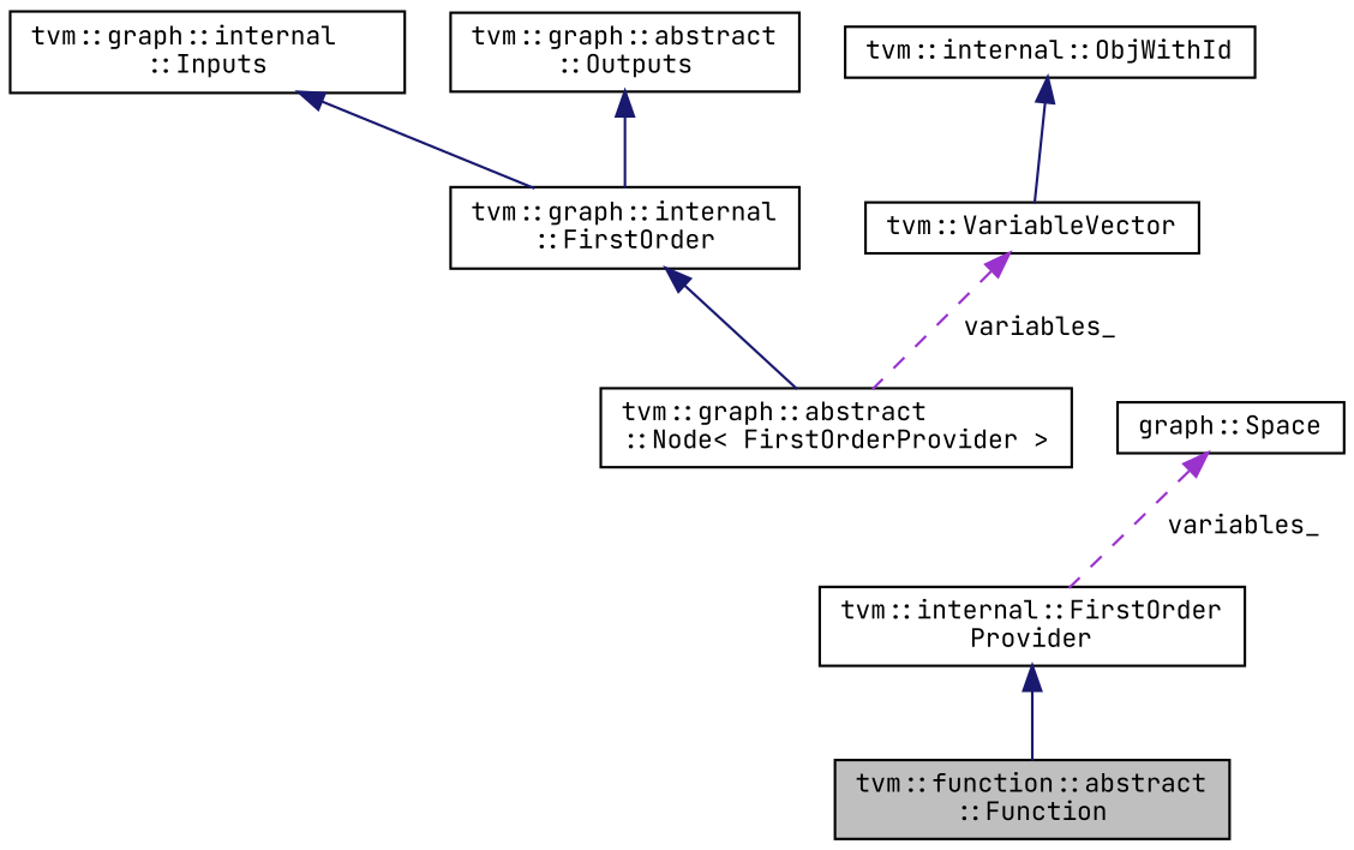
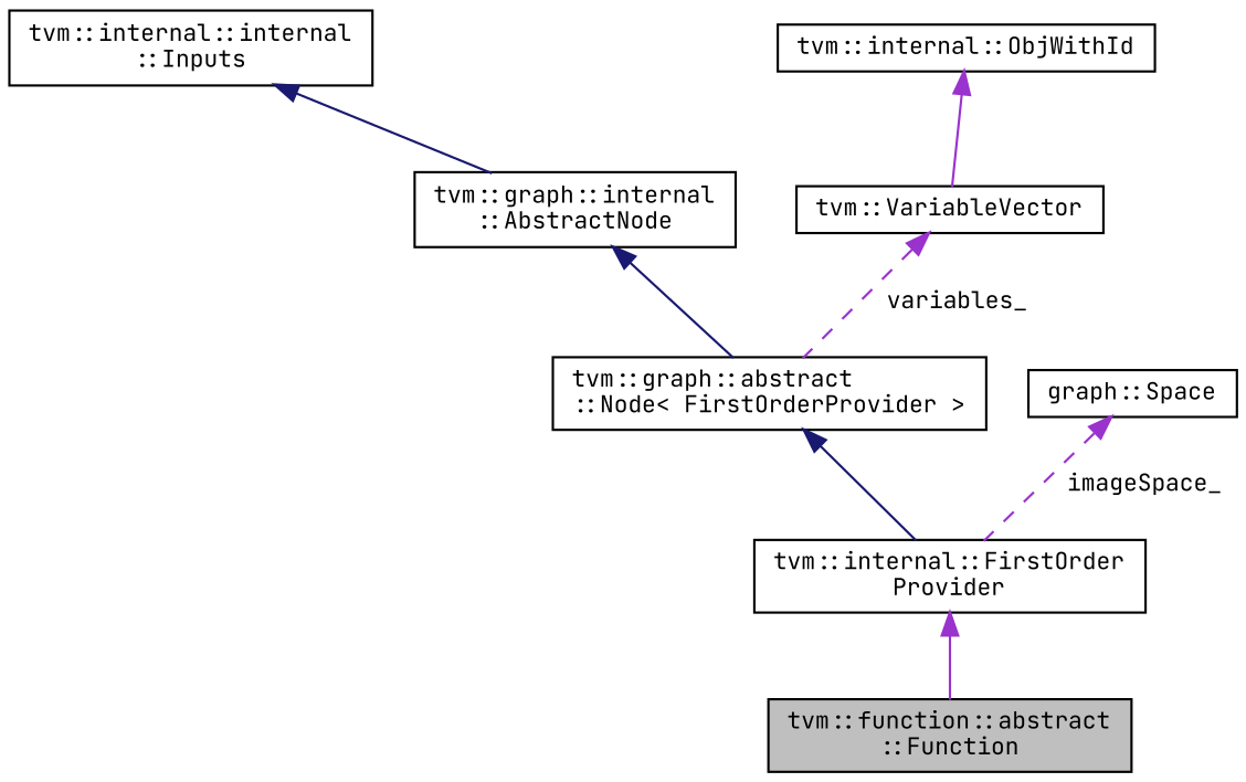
  digraph {
    fontname="JetBrains Mono"
    node [color=black fillcolor=white fontname="JetBrains Mono" fontsize=10 shape=record style=filled]
    edge [color=midnightblue dir=back fontname="JetBrains Mono" fontsize=10 labelfontname=Helvetica labelfontsize=10 style=solid]
    n1 [fillcolor=grey75 fontcolor=black height=0.2 label="tvm::function::abstract\l::Function" width=0.4]
    n2 [height=0.2 label="tvm::internal::FirstOrder\lProvider" width=0.4]
    n3 [height=0.2 label="tvm::graph::abstract\l::Node\< FirstOrderProvider \>" width=0.4]
-   n4 [height=0.2 label="tvm::graph::internal\l::FirstOrder" width=0.4]
-   n5 [height=0.2 label="tvm::graph::internal\l::Inputs" width=0.4]
-   n6 [height=0.2 label="tvm::graph::abstract\l::Outputs" width=0.4]
+   n4 [height=0.2 label="tvm::graph::internal\l::AbstractNode" width=0.4]
+   n5 [height=0.2 label="tvm::internal::internal\l::Inputs" width=0.4]
    n7 [height=0.2 label="graph::Space" width=0.4]
    n8 [height=0.2 label="tvm::VariableVector" width=0.4]
    n9 [height=0.2 label="tvm::internal::ObjWithId" width=0.4]
-   n2 -> n1
+   n2 -> n1 [color=darkorchid3]
+   n3 -> n2
    n4 -> n3
    n5 -> n4
-   n6 -> n4
-   n7 -> n2 [color=darkorchid3 label=" variables_" style=dashed]
+   n7 -> n2 [color=darkorchid3 label=" imageSpace_" style=dashed]
    n8 -> n3 [color=darkorchid3 label=" variables_" style=dashed]
-   n9 -> n8
+   n9 -> n8 [color=darkorchid3]
  }
